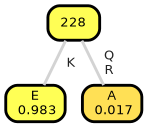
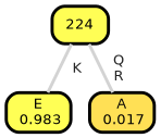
  graph {
    ranksep="0 equally"
    splines=straight
    node [color=black fontcolor=black fontname=helvetica penwidth=3 shape=box style="filled, rounded"]
    edge [color=lightgray fontcolor=grey14 fontname=helvetica fontweight=bold penwidth=3]
    n1 [fillcolor="#ffff55" label="E\n 0.983"]
-   n2 [fillcolor="#fffe55" label=228]
+   n2 [fillcolor="#fffe55" label=224]
    n3 [fillcolor="#ffe055" label="A\n 0.017"]
    subgraph sub_1 {
      rank=same
    }
    n2 -- n1 [label=" K"]
    n2 -- n3 [label=" Q\n R"]
  }
